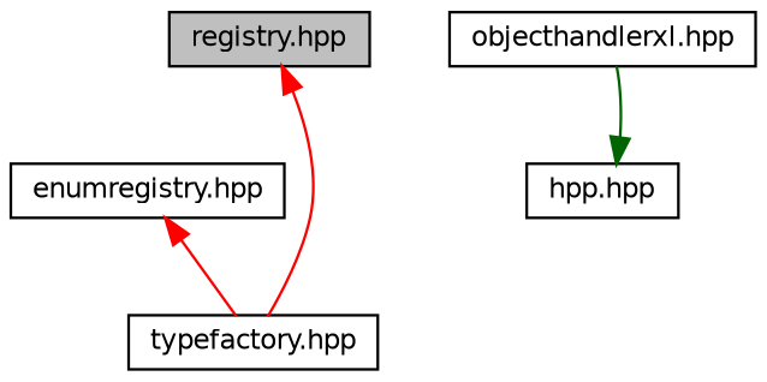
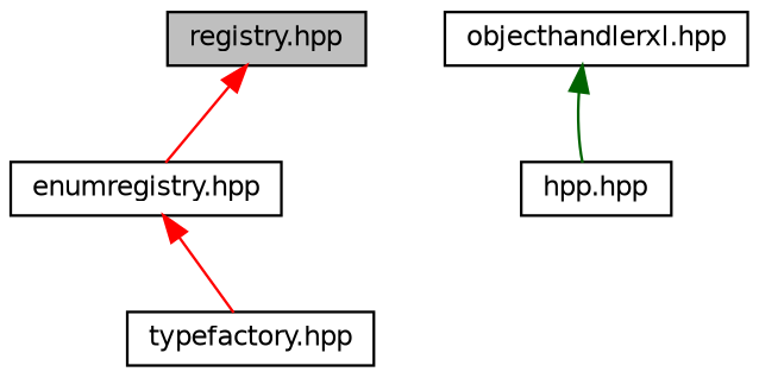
  digraph {
    node [color=black fillcolor=white fontname=Helvetica fontsize=10 shape=record style=filled]
    edge [color=red dir=back fontname=Helvetica fontsize=10 labelfontname=Helvetica labelfontsize=10 style=solid]
    n1 [fillcolor=grey75 fontcolor=black height=0.2 label="registry.hpp" width=0.4]
    n2 [height=0.2 label="enumregistry.hpp" width=0.4]
    n3 [height=0.2 label="typefactory.hpp" width=0.4]
    n4 [height=0.2 label="objecthandlerxl.hpp" width=0.4]
    n5 [height=0.2 label="hpp.hpp" width=0.4]
-   n1 -> n3
+   n1 -> n2
    n2 -> n3
-   n5 -> n4 [color=darkgreen]
+   n4 -> n5 [color=darkgreen]
  }
